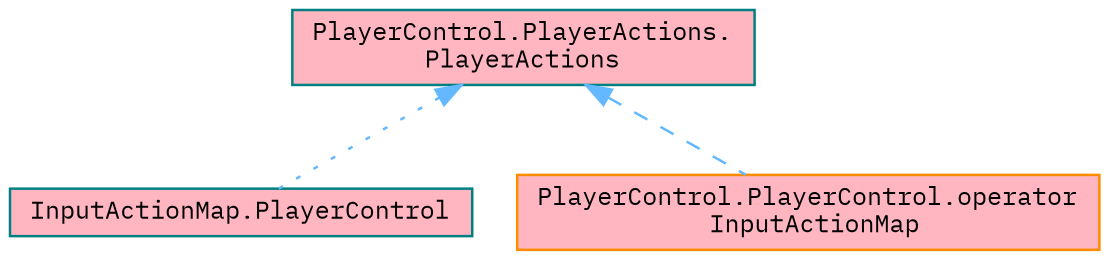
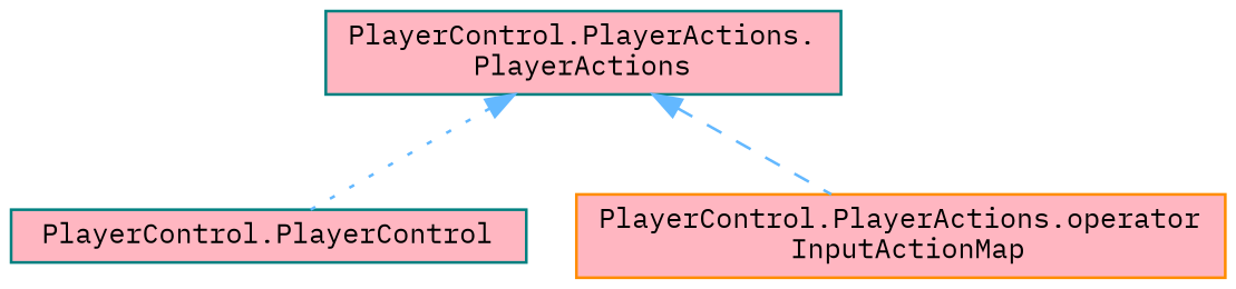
  digraph {
    fontname="IBM Plex Mono"
    rankdir=TB
    node [color=teal fillcolor=lightpink fontname="IBM Plex Mono" fontsize=10 shape=box style=filled]
    edge [color=steelblue1 dir=back fontname="IBM Plex Mono" fontsize=10 labelfontname=Helvetica labelfontsize=10]
-   n1 [fontcolor=black height=0.2 label="InputActionMap.PlayerControl" width=0.4]
+   n1 [fontcolor=black height=0.2 label="PlayerControl.PlayerControl" width=0.4]
    n2 [height=0.2 label="PlayerControl.PlayerActions.\lPlayerActions" width=0.4]
-   n3 [color=darkorange height=0.2 label="PlayerControl.PlayerControl.operator\l InputActionMap" width=0.4]
+   n3 [color=darkorange height=0.2 label="PlayerControl.PlayerActions.operator\l InputActionMap" width=0.4]
    n2 -> n1 [style=dotted]
    n2 -> n3 [style=dashed]
  }
